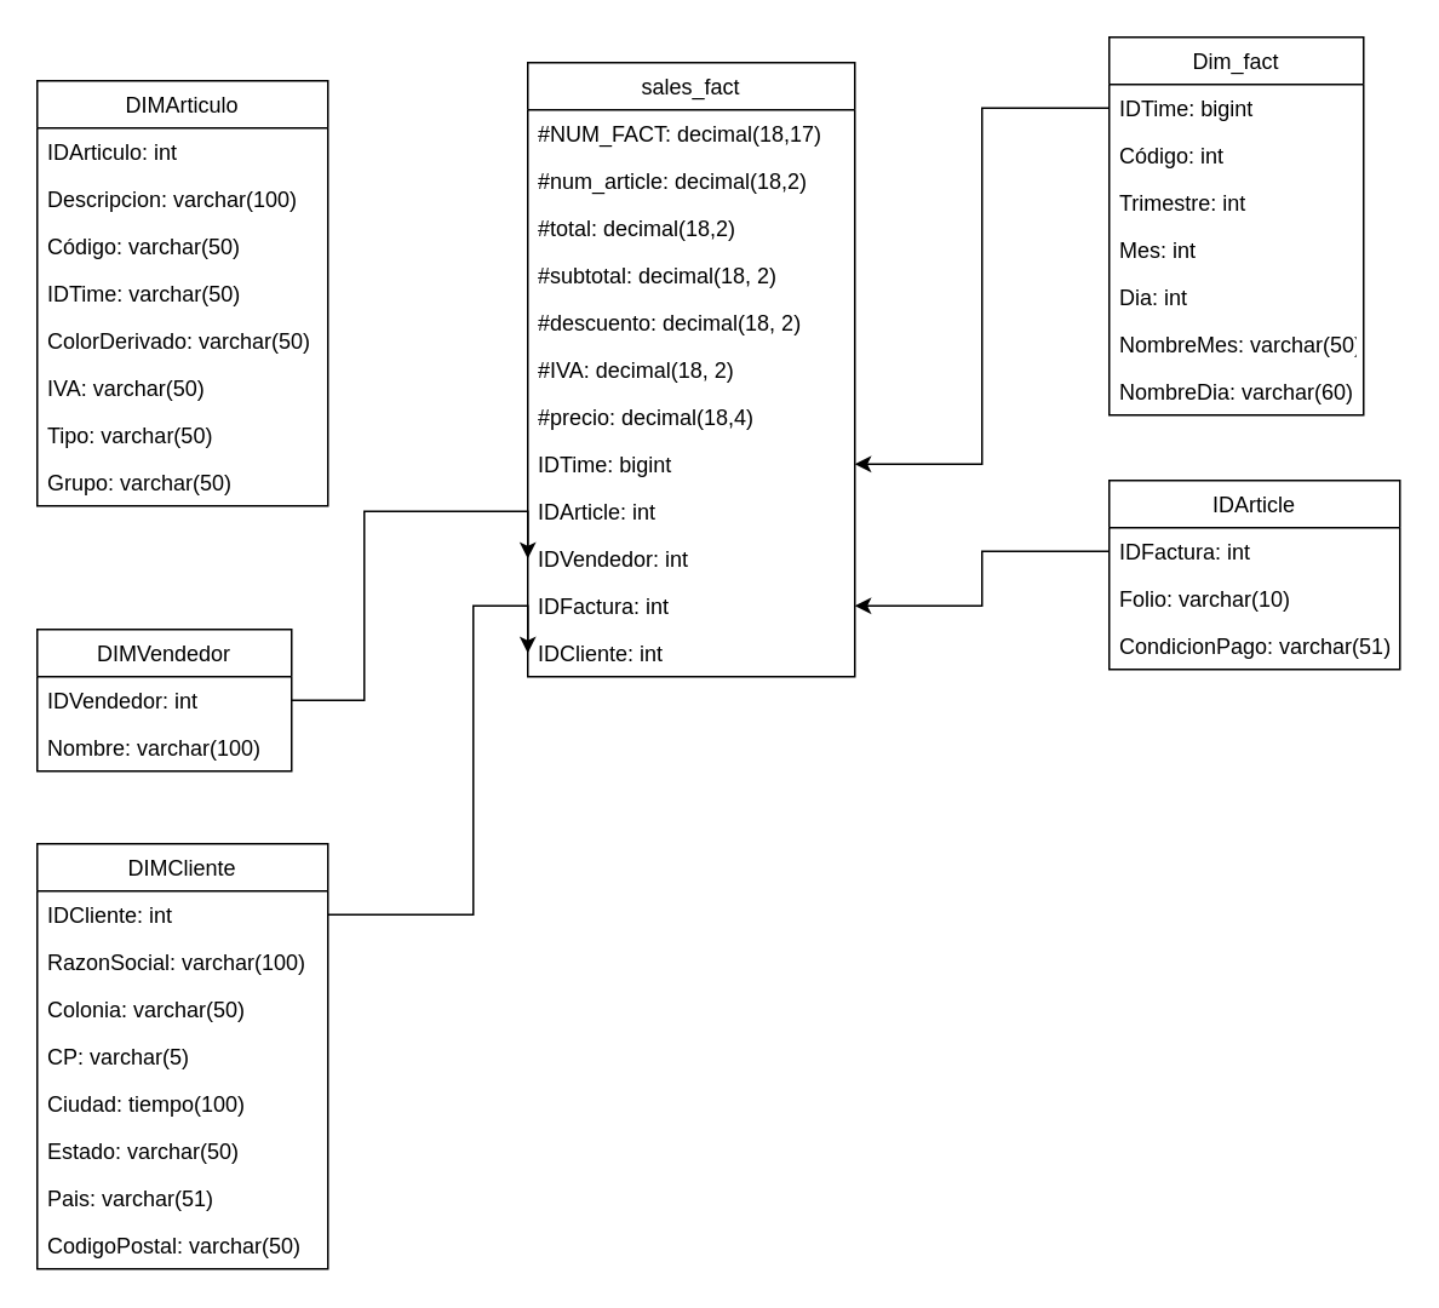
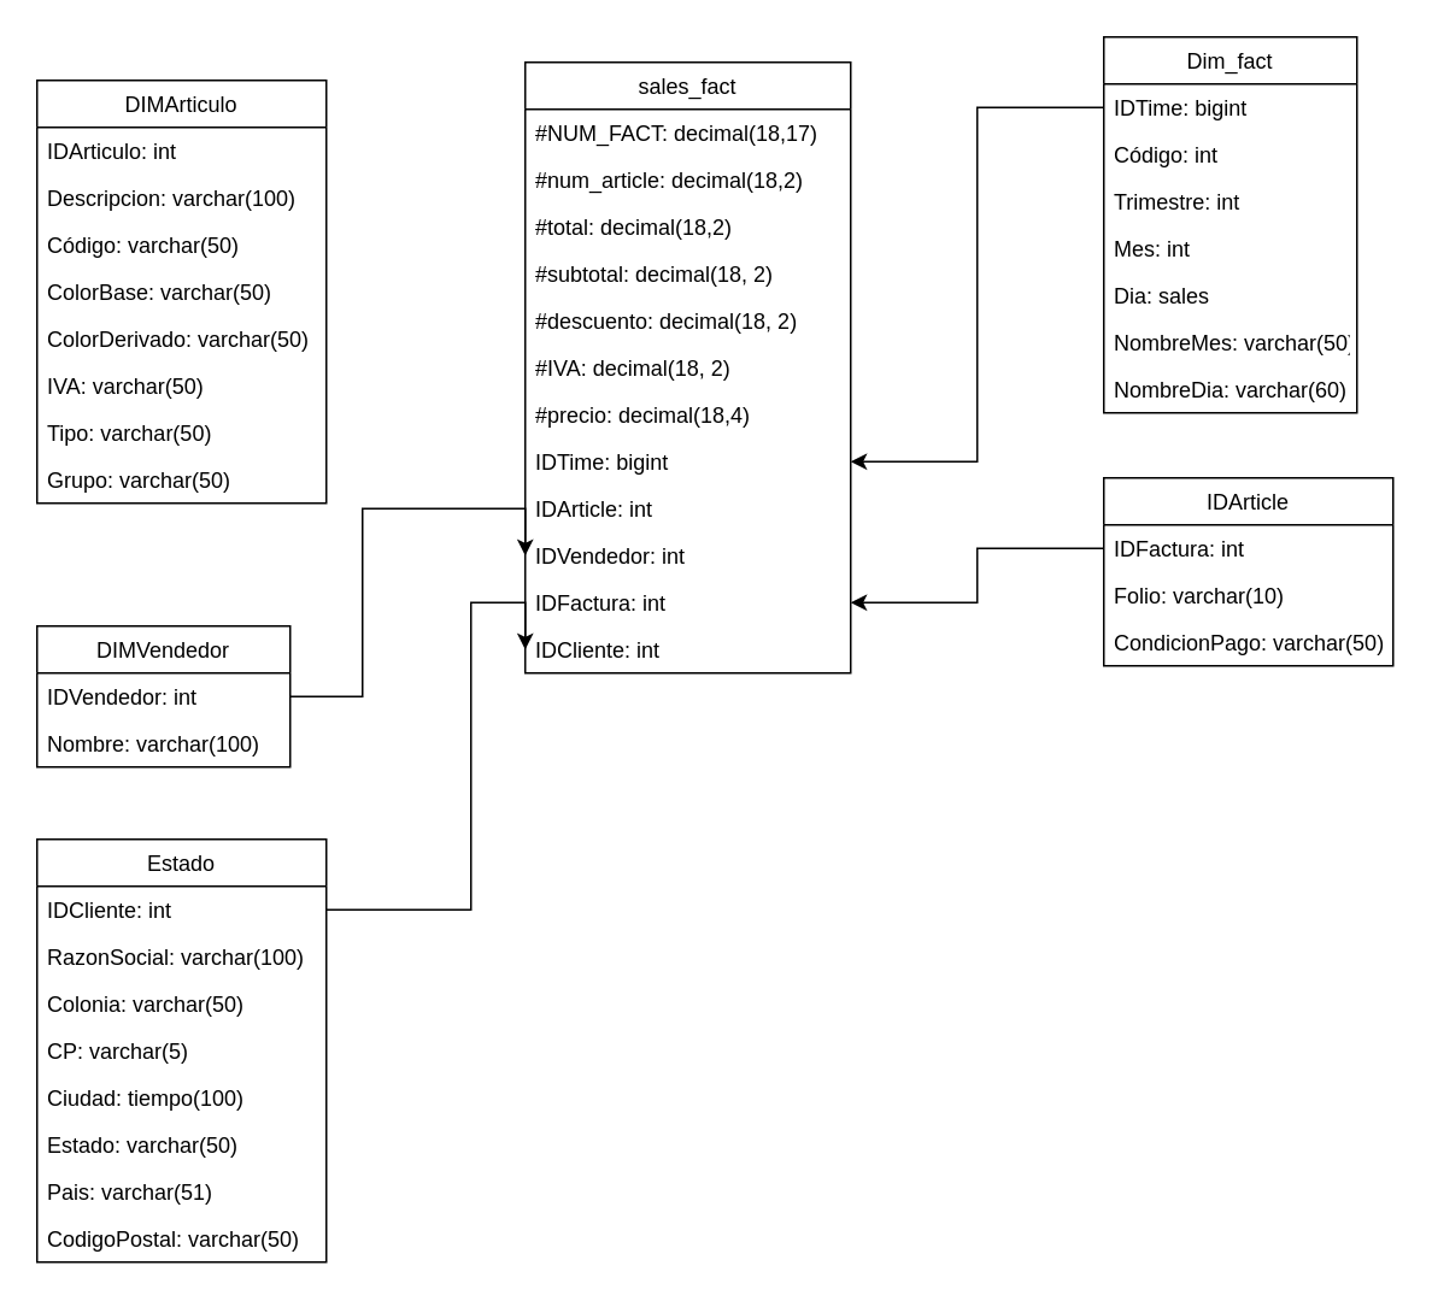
  <mxCell id="0" />
  <mxCell id="1" parent="0" />
  <mxCell id="2" value="sales_fact" style="swimlane;fontStyle=0;childLayout=stackLayout;horizontal=1;startSize=26;fillColor=none;horizontalStack=0;resizeParent=1;resizeParentMax=0;resizeLast=0;collapsible=1;marginBottom=0;" parent="1" vertex="1"><mxGeometry x="290" y="34" width="180" height="338" as="geometry" /></mxCell>
  <mxCell id="3" value="#NUM_FACT: decimal(18,17)" style="text;strokeColor=none;fillColor=none;align=left;verticalAlign=top;spacingLeft=4;spacingRight=4;overflow=hidden;rotatable=0;points=[[0,0.5],[1,0.5]];portConstraint=eastwest;" parent="2" vertex="1"><mxGeometry y="26" width="180" height="26" as="geometry" /></mxCell>
  <mxCell id="4" value="#num_article: decimal(18,2)" style="text;strokeColor=none;fillColor=none;align=left;verticalAlign=top;spacingLeft=4;spacingRight=4;overflow=hidden;rotatable=0;points=[[0,0.5],[1,0.5]];portConstraint=eastwest;" parent="2" vertex="1"><mxGeometry y="52" width="180" height="26" as="geometry" /></mxCell>
  <mxCell id="5" value="#total: decimal(18,2)" style="text;strokeColor=none;fillColor=none;align=left;verticalAlign=top;spacingLeft=4;spacingRight=4;overflow=hidden;rotatable=0;points=[[0,0.5],[1,0.5]];portConstraint=eastwest;" parent="2" vertex="1"><mxGeometry y="78" width="180" height="26" as="geometry" /></mxCell>
  <mxCell id="6" value="#subtotal: decimal(18, 2)" style="text;strokeColor=none;fillColor=none;align=left;verticalAlign=top;spacingLeft=4;spacingRight=4;overflow=hidden;rotatable=0;points=[[0,0.5],[1,0.5]];portConstraint=eastwest;" parent="2" vertex="1"><mxGeometry y="104" width="180" height="26" as="geometry" /></mxCell>
  <mxCell id="7" value="#descuento: decimal(18, 2)" style="text;strokeColor=none;fillColor=none;align=left;verticalAlign=top;spacingLeft=4;spacingRight=4;overflow=hidden;rotatable=0;points=[[0,0.5],[1,0.5]];portConstraint=eastwest;" parent="2" vertex="1"><mxGeometry y="130" width="180" height="26" as="geometry" /></mxCell>
  <mxCell id="8" value="#IVA: decimal(18, 2)" style="text;strokeColor=none;fillColor=none;align=left;verticalAlign=top;spacingLeft=4;spacingRight=4;overflow=hidden;rotatable=0;points=[[0,0.5],[1,0.5]];portConstraint=eastwest;" parent="2" vertex="1"><mxGeometry y="156" width="180" height="26" as="geometry" /></mxCell>
  <mxCell id="9" value="#precio: decimal(18,4)" style="text;strokeColor=none;fillColor=none;align=left;verticalAlign=top;spacingLeft=4;spacingRight=4;overflow=hidden;rotatable=0;points=[[0,0.5],[1,0.5]];portConstraint=eastwest;" vertex="1" parent="2"><mxGeometry y="182" width="180" height="26" as="geometry" /></mxCell>
  <mxCell id="10" value="IDTime: bigint" style="text;strokeColor=none;fillColor=none;align=left;verticalAlign=top;spacingLeft=4;spacingRight=4;overflow=hidden;rotatable=0;points=[[0,0.5],[1,0.5]];portConstraint=eastwest;" parent="2" vertex="1"><mxGeometry y="208" width="180" height="26" as="geometry" /></mxCell>
  <mxCell id="11" value="IDArticle: int" style="text;strokeColor=none;fillColor=none;align=left;verticalAlign=top;spacingLeft=4;spacingRight=4;overflow=hidden;rotatable=0;points=[[0,0.5],[1,0.5]];portConstraint=eastwest;" parent="2" vertex="1"><mxGeometry y="234" width="180" height="26" as="geometry" /></mxCell>
  <mxCell id="12" value="IDVendedor: int" style="text;strokeColor=none;fillColor=none;align=left;verticalAlign=top;spacingLeft=4;spacingRight=4;overflow=hidden;rotatable=0;points=[[0,0.5],[1,0.5]];portConstraint=eastwest;" parent="2" vertex="1"><mxGeometry y="260" width="180" height="26" as="geometry" /></mxCell>
  <mxCell id="13" value="IDFactura: int" style="text;strokeColor=none;fillColor=none;align=left;verticalAlign=top;spacingLeft=4;spacingRight=4;overflow=hidden;rotatable=0;points=[[0,0.5],[1,0.5]];portConstraint=eastwest;" parent="2" vertex="1"><mxGeometry y="286" width="180" height="26" as="geometry" /></mxCell>
  <mxCell id="14" value="IDCliente: int" style="text;strokeColor=none;fillColor=none;align=left;verticalAlign=top;spacingLeft=4;spacingRight=4;overflow=hidden;rotatable=0;points=[[0,0.5],[1,0.5]];portConstraint=eastwest;" parent="2" vertex="1"><mxGeometry y="312" width="180" height="26" as="geometry" /></mxCell>
  <mxCell id="15" value="Dim_fact" style="swimlane;fontStyle=0;childLayout=stackLayout;horizontal=1;startSize=26;fillColor=none;horizontalStack=0;resizeParent=1;resizeParentMax=0;resizeLast=0;collapsible=1;marginBottom=0;" parent="1" vertex="1"><mxGeometry x="610" y="20" width="140" height="208" as="geometry" /></mxCell>
  <mxCell id="16" value="IDTime: bigint" style="text;strokeColor=none;fillColor=none;align=left;verticalAlign=top;spacingLeft=4;spacingRight=4;overflow=hidden;rotatable=0;points=[[0,0.5],[1,0.5]];portConstraint=eastwest;" parent="15" vertex="1"><mxGeometry y="26" width="140" height="26" as="geometry" /></mxCell>
  <mxCell id="17" value="Código: int" style="text;strokeColor=none;fillColor=none;align=left;verticalAlign=top;spacingLeft=4;spacingRight=4;overflow=hidden;rotatable=0;points=[[0,0.5],[1,0.5]];portConstraint=eastwest;" parent="15" vertex="1"><mxGeometry y="52" width="140" height="26" as="geometry" /></mxCell>
  <mxCell id="18" value="Trimestre: int" style="text;strokeColor=none;fillColor=none;align=left;verticalAlign=top;spacingLeft=4;spacingRight=4;overflow=hidden;rotatable=0;points=[[0,0.5],[1,0.5]];portConstraint=eastwest;" parent="15" vertex="1"><mxGeometry y="78" width="140" height="26" as="geometry" /></mxCell>
  <mxCell id="19" value="Mes: int" style="text;strokeColor=none;fillColor=none;align=left;verticalAlign=top;spacingLeft=4;spacingRight=4;overflow=hidden;rotatable=0;points=[[0,0.5],[1,0.5]];portConstraint=eastwest;" parent="15" vertex="1"><mxGeometry y="104" width="140" height="26" as="geometry" /></mxCell>
- <mxCell id="20" value="Dia: int" style="text;strokeColor=none;fillColor=none;align=left;verticalAlign=top;spacingLeft=4;spacingRight=4;overflow=hidden;rotatable=0;points=[[0,0.5],[1,0.5]];portConstraint=eastwest;" parent="15" vertex="1"><mxGeometry y="130" width="140" height="26" as="geometry" /></mxCell>
+ <mxCell id="20" value="Dia: sales" style="text;strokeColor=none;fillColor=none;align=left;verticalAlign=top;spacingLeft=4;spacingRight=4;overflow=hidden;rotatable=0;points=[[0,0.5],[1,0.5]];portConstraint=eastwest;" parent="15" vertex="1"><mxGeometry y="130" width="140" height="26" as="geometry" /></mxCell>
  <mxCell id="21" value="NombreMes: varchar(50)" style="text;strokeColor=none;fillColor=none;align=left;verticalAlign=top;spacingLeft=4;spacingRight=4;overflow=hidden;rotatable=0;points=[[0,0.5],[1,0.5]];portConstraint=eastwest;" parent="15" vertex="1"><mxGeometry y="156" width="140" height="26" as="geometry" /></mxCell>
  <mxCell id="22" value="NombreDia: varchar(60)" style="text;strokeColor=none;fillColor=none;align=left;verticalAlign=top;spacingLeft=4;spacingRight=4;overflow=hidden;rotatable=0;points=[[0,0.5],[1,0.5]];portConstraint=eastwest;" parent="15" vertex="1"><mxGeometry y="182" width="140" height="26" as="geometry" /></mxCell>
  <mxCell id="23" value="DIMVendedor" style="swimlane;fontStyle=0;childLayout=stackLayout;horizontal=1;startSize=26;fillColor=none;horizontalStack=0;resizeParent=1;resizeParentMax=0;resizeLast=0;collapsible=1;marginBottom=0;" parent="1" vertex="1"><mxGeometry x="20" y="346" width="140" height="78" as="geometry" /></mxCell>
  <mxCell id="24" value="IDVendedor: int" style="text;strokeColor=none;fillColor=none;align=left;verticalAlign=top;spacingLeft=4;spacingRight=4;overflow=hidden;rotatable=0;points=[[0,0.5],[1,0.5]];portConstraint=eastwest;" parent="23" vertex="1"><mxGeometry y="26" width="140" height="26" as="geometry" /></mxCell>
  <mxCell id="25" value="Nombre: varchar(100)" style="text;strokeColor=none;fillColor=none;align=left;verticalAlign=top;spacingLeft=4;spacingRight=4;overflow=hidden;rotatable=0;points=[[0,0.5],[1,0.5]];portConstraint=eastwest;" parent="23" vertex="1"><mxGeometry y="52" width="140" height="26" as="geometry" /></mxCell>
  <mxCell id="26" value="DIMArticulo" style="swimlane;fontStyle=0;childLayout=stackLayout;horizontal=1;startSize=26;fillColor=none;horizontalStack=0;resizeParent=1;resizeParentMax=0;resizeLast=0;collapsible=1;marginBottom=0;" parent="1" vertex="1"><mxGeometry x="20" y="44" width="160" height="234" as="geometry" /></mxCell>
  <mxCell id="27" value="IDArticulo: int" style="text;strokeColor=none;fillColor=none;align=left;verticalAlign=top;spacingLeft=4;spacingRight=4;overflow=hidden;rotatable=0;points=[[0,0.5],[1,0.5]];portConstraint=eastwest;" parent="26" vertex="1"><mxGeometry y="26" width="160" height="26" as="geometry" /></mxCell>
  <mxCell id="28" value="Descripcion: varchar(100)" style="text;strokeColor=none;fillColor=none;align=left;verticalAlign=top;spacingLeft=4;spacingRight=4;overflow=hidden;rotatable=0;points=[[0,0.5],[1,0.5]];portConstraint=eastwest;" parent="26" vertex="1"><mxGeometry y="52" width="160" height="26" as="geometry" /></mxCell>
  <mxCell id="29" value="Código: varchar(50)" style="text;strokeColor=none;fillColor=none;align=left;verticalAlign=top;spacingLeft=4;spacingRight=4;overflow=hidden;rotatable=0;points=[[0,0.5],[1,0.5]];portConstraint=eastwest;" parent="26" vertex="1"><mxGeometry y="78" width="160" height="26" as="geometry" /></mxCell>
- <mxCell id="30" value="IDTime: varchar(50)" style="text;strokeColor=none;fillColor=none;align=left;verticalAlign=top;spacingLeft=4;spacingRight=4;overflow=hidden;rotatable=0;points=[[0,0.5],[1,0.5]];portConstraint=eastwest;" parent="26" vertex="1"><mxGeometry y="104" width="160" height="26" as="geometry" /></mxCell>
+ <mxCell id="30" value="ColorBase: varchar(50)" style="text;strokeColor=none;fillColor=none;align=left;verticalAlign=top;spacingLeft=4;spacingRight=4;overflow=hidden;rotatable=0;points=[[0,0.5],[1,0.5]];portConstraint=eastwest;" parent="26" vertex="1"><mxGeometry y="104" width="160" height="26" as="geometry" /></mxCell>
  <mxCell id="31" value="ColorDerivado: varchar(50)" style="text;strokeColor=none;fillColor=none;align=left;verticalAlign=top;spacingLeft=4;spacingRight=4;overflow=hidden;rotatable=0;points=[[0,0.5],[1,0.5]];portConstraint=eastwest;" parent="26" vertex="1"><mxGeometry y="130" width="160" height="26" as="geometry" /></mxCell>
  <mxCell id="32" value="IVA: varchar(50)" style="text;strokeColor=none;fillColor=none;align=left;verticalAlign=top;spacingLeft=4;spacingRight=4;overflow=hidden;rotatable=0;points=[[0,0.5],[1,0.5]];portConstraint=eastwest;" parent="26" vertex="1"><mxGeometry y="156" width="160" height="26" as="geometry" /></mxCell>
  <mxCell id="33" value="Tipo: varchar(50)" style="text;strokeColor=none;fillColor=none;align=left;verticalAlign=top;spacingLeft=4;spacingRight=4;overflow=hidden;rotatable=0;points=[[0,0.5],[1,0.5]];portConstraint=eastwest;" parent="26" vertex="1"><mxGeometry y="182" width="160" height="26" as="geometry" /></mxCell>
  <mxCell id="34" value="Grupo: varchar(50)" style="text;strokeColor=none;fillColor=none;align=left;verticalAlign=top;spacingLeft=4;spacingRight=4;overflow=hidden;rotatable=0;points=[[0,0.5],[1,0.5]];portConstraint=eastwest;" parent="26" vertex="1"><mxGeometry y="208" width="160" height="26" as="geometry" /></mxCell>
  <mxCell id="35" value="IDArticle" style="swimlane;fontStyle=0;childLayout=stackLayout;horizontal=1;startSize=26;fillColor=none;horizontalStack=0;resizeParent=1;resizeParentMax=0;resizeLast=0;collapsible=1;marginBottom=0;" parent="1" vertex="1"><mxGeometry x="610" y="264" width="160" height="104" as="geometry" /></mxCell>
  <mxCell id="36" value="IDFactura: int" style="text;strokeColor=none;fillColor=none;align=left;verticalAlign=top;spacingLeft=4;spacingRight=4;overflow=hidden;rotatable=0;points=[[0,0.5],[1,0.5]];portConstraint=eastwest;" parent="35" vertex="1"><mxGeometry y="26" width="160" height="26" as="geometry" /></mxCell>
  <mxCell id="37" value="Folio: varchar(10)" style="text;strokeColor=none;fillColor=none;align=left;verticalAlign=top;spacingLeft=4;spacingRight=4;overflow=hidden;rotatable=0;points=[[0,0.5],[1,0.5]];portConstraint=eastwest;" parent="35" vertex="1"><mxGeometry y="52" width="160" height="26" as="geometry" /></mxCell>
- <mxCell id="38" value="CondicionPago: varchar(51)" style="text;strokeColor=none;fillColor=none;align=left;verticalAlign=top;spacingLeft=4;spacingRight=4;overflow=hidden;rotatable=0;points=[[0,0.5],[1,0.5]];portConstraint=eastwest;" parent="35" vertex="1"><mxGeometry y="78" width="160" height="26" as="geometry" /></mxCell>
+ <mxCell id="38" value="CondicionPago: varchar(50)" style="text;strokeColor=none;fillColor=none;align=left;verticalAlign=top;spacingLeft=4;spacingRight=4;overflow=hidden;rotatable=0;points=[[0,0.5],[1,0.5]];portConstraint=eastwest;" parent="35" vertex="1"><mxGeometry y="78" width="160" height="26" as="geometry" /></mxCell>
  <mxCell id="39" style="edgeStyle=orthogonalEdgeStyle;rounded=0;orthogonalLoop=1;jettySize=auto;html=1;exitX=1;exitY=0.5;exitDx=0;exitDy=0;entryX=0;entryY=0.5;entryDx=0;entryDy=0;" parent="1" source="24" target="12" edge="1"><mxGeometry relative="1" as="geometry"><Array as="points"><mxPoint x="200" y="385" /><mxPoint x="200" y="281" /></Array></mxGeometry></mxCell>
  <mxCell id="40" style="edgeStyle=orthogonalEdgeStyle;rounded=0;orthogonalLoop=1;jettySize=auto;html=1;exitX=0;exitY=0.5;exitDx=0;exitDy=0;entryX=1;entryY=0.5;entryDx=0;entryDy=0;" parent="1" source="16" target="10" edge="1"><mxGeometry relative="1" as="geometry" /></mxCell>
  <mxCell id="41" style="edgeStyle=orthogonalEdgeStyle;rounded=0;orthogonalLoop=1;jettySize=auto;html=1;exitX=0;exitY=0.5;exitDx=0;exitDy=0;entryX=1;entryY=0.5;entryDx=0;entryDy=0;" parent="1" source="36" target="13" edge="1"><mxGeometry relative="1" as="geometry" /></mxCell>
- <mxCell id="42" value="DIMCliente" style="swimlane;fontStyle=0;childLayout=stackLayout;horizontal=1;startSize=26;fillColor=none;horizontalStack=0;resizeParent=1;resizeParentMax=0;resizeLast=0;collapsible=1;marginBottom=0;" parent="1" vertex="1"><mxGeometry x="20" y="464" width="160" height="234" as="geometry" /></mxCell>
+ <mxCell id="42" value="Estado" style="swimlane;fontStyle=0;childLayout=stackLayout;horizontal=1;startSize=26;fillColor=none;horizontalStack=0;resizeParent=1;resizeParentMax=0;resizeLast=0;collapsible=1;marginBottom=0;" parent="1" vertex="1"><mxGeometry x="20" y="464" width="160" height="234" as="geometry" /></mxCell>
  <mxCell id="43" value="IDCliente: int" style="text;strokeColor=none;fillColor=none;align=left;verticalAlign=top;spacingLeft=4;spacingRight=4;overflow=hidden;rotatable=0;points=[[0,0.5],[1,0.5]];portConstraint=eastwest;" parent="42" vertex="1"><mxGeometry y="26" width="160" height="26" as="geometry" /></mxCell>
  <mxCell id="44" value="RazonSocial: varchar(100)" style="text;strokeColor=none;fillColor=none;align=left;verticalAlign=top;spacingLeft=4;spacingRight=4;overflow=hidden;rotatable=0;points=[[0,0.5],[1,0.5]];portConstraint=eastwest;" parent="42" vertex="1"><mxGeometry y="52" width="160" height="26" as="geometry" /></mxCell>
  <mxCell id="45" value="Colonia: varchar(50)" style="text;strokeColor=none;fillColor=none;align=left;verticalAlign=top;spacingLeft=4;spacingRight=4;overflow=hidden;rotatable=0;points=[[0,0.5],[1,0.5]];portConstraint=eastwest;" parent="42" vertex="1"><mxGeometry y="78" width="160" height="26" as="geometry" /></mxCell>
  <mxCell id="46" value="CP: varchar(5)" style="text;strokeColor=none;fillColor=none;align=left;verticalAlign=top;spacingLeft=4;spacingRight=4;overflow=hidden;rotatable=0;points=[[0,0.5],[1,0.5]];portConstraint=eastwest;" parent="42" vertex="1"><mxGeometry y="104" width="160" height="26" as="geometry" /></mxCell>
  <mxCell id="47" value="Ciudad: tiempo(100)" style="text;strokeColor=none;fillColor=none;align=left;verticalAlign=top;spacingLeft=4;spacingRight=4;overflow=hidden;rotatable=0;points=[[0,0.5],[1,0.5]];portConstraint=eastwest;" parent="42" vertex="1"><mxGeometry y="130" width="160" height="26" as="geometry" /></mxCell>
  <mxCell id="48" value="Estado: varchar(50)" style="text;strokeColor=none;fillColor=none;align=left;verticalAlign=top;spacingLeft=4;spacingRight=4;overflow=hidden;rotatable=0;points=[[0,0.5],[1,0.5]];portConstraint=eastwest;" parent="42" vertex="1"><mxGeometry y="156" width="160" height="26" as="geometry" /></mxCell>
  <mxCell id="49" value="Pais: varchar(51)" style="text;strokeColor=none;fillColor=none;align=left;verticalAlign=top;spacingLeft=4;spacingRight=4;overflow=hidden;rotatable=0;points=[[0,0.5],[1,0.5]];portConstraint=eastwest;" parent="42" vertex="1"><mxGeometry y="182" width="160" height="26" as="geometry" /></mxCell>
  <mxCell id="50" value="CodigoPostal: varchar(50)" style="text;strokeColor=none;fillColor=none;align=left;verticalAlign=top;spacingLeft=4;spacingRight=4;overflow=hidden;rotatable=0;points=[[0,0.5],[1,0.5]];portConstraint=eastwest;" vertex="1" parent="42"><mxGeometry y="208" width="160" height="26" as="geometry" /></mxCell>
  <mxCell id="51" style="edgeStyle=orthogonalEdgeStyle;rounded=0;orthogonalLoop=1;jettySize=auto;html=1;exitX=1;exitY=0.5;exitDx=0;exitDy=0;entryX=0;entryY=0.5;entryDx=0;entryDy=0;" parent="1" source="43" target="14" edge="1"><mxGeometry relative="1" as="geometry"><Array as="points"><mxPoint x="260" y="503" /><mxPoint x="260" y="333" /></Array></mxGeometry></mxCell>
